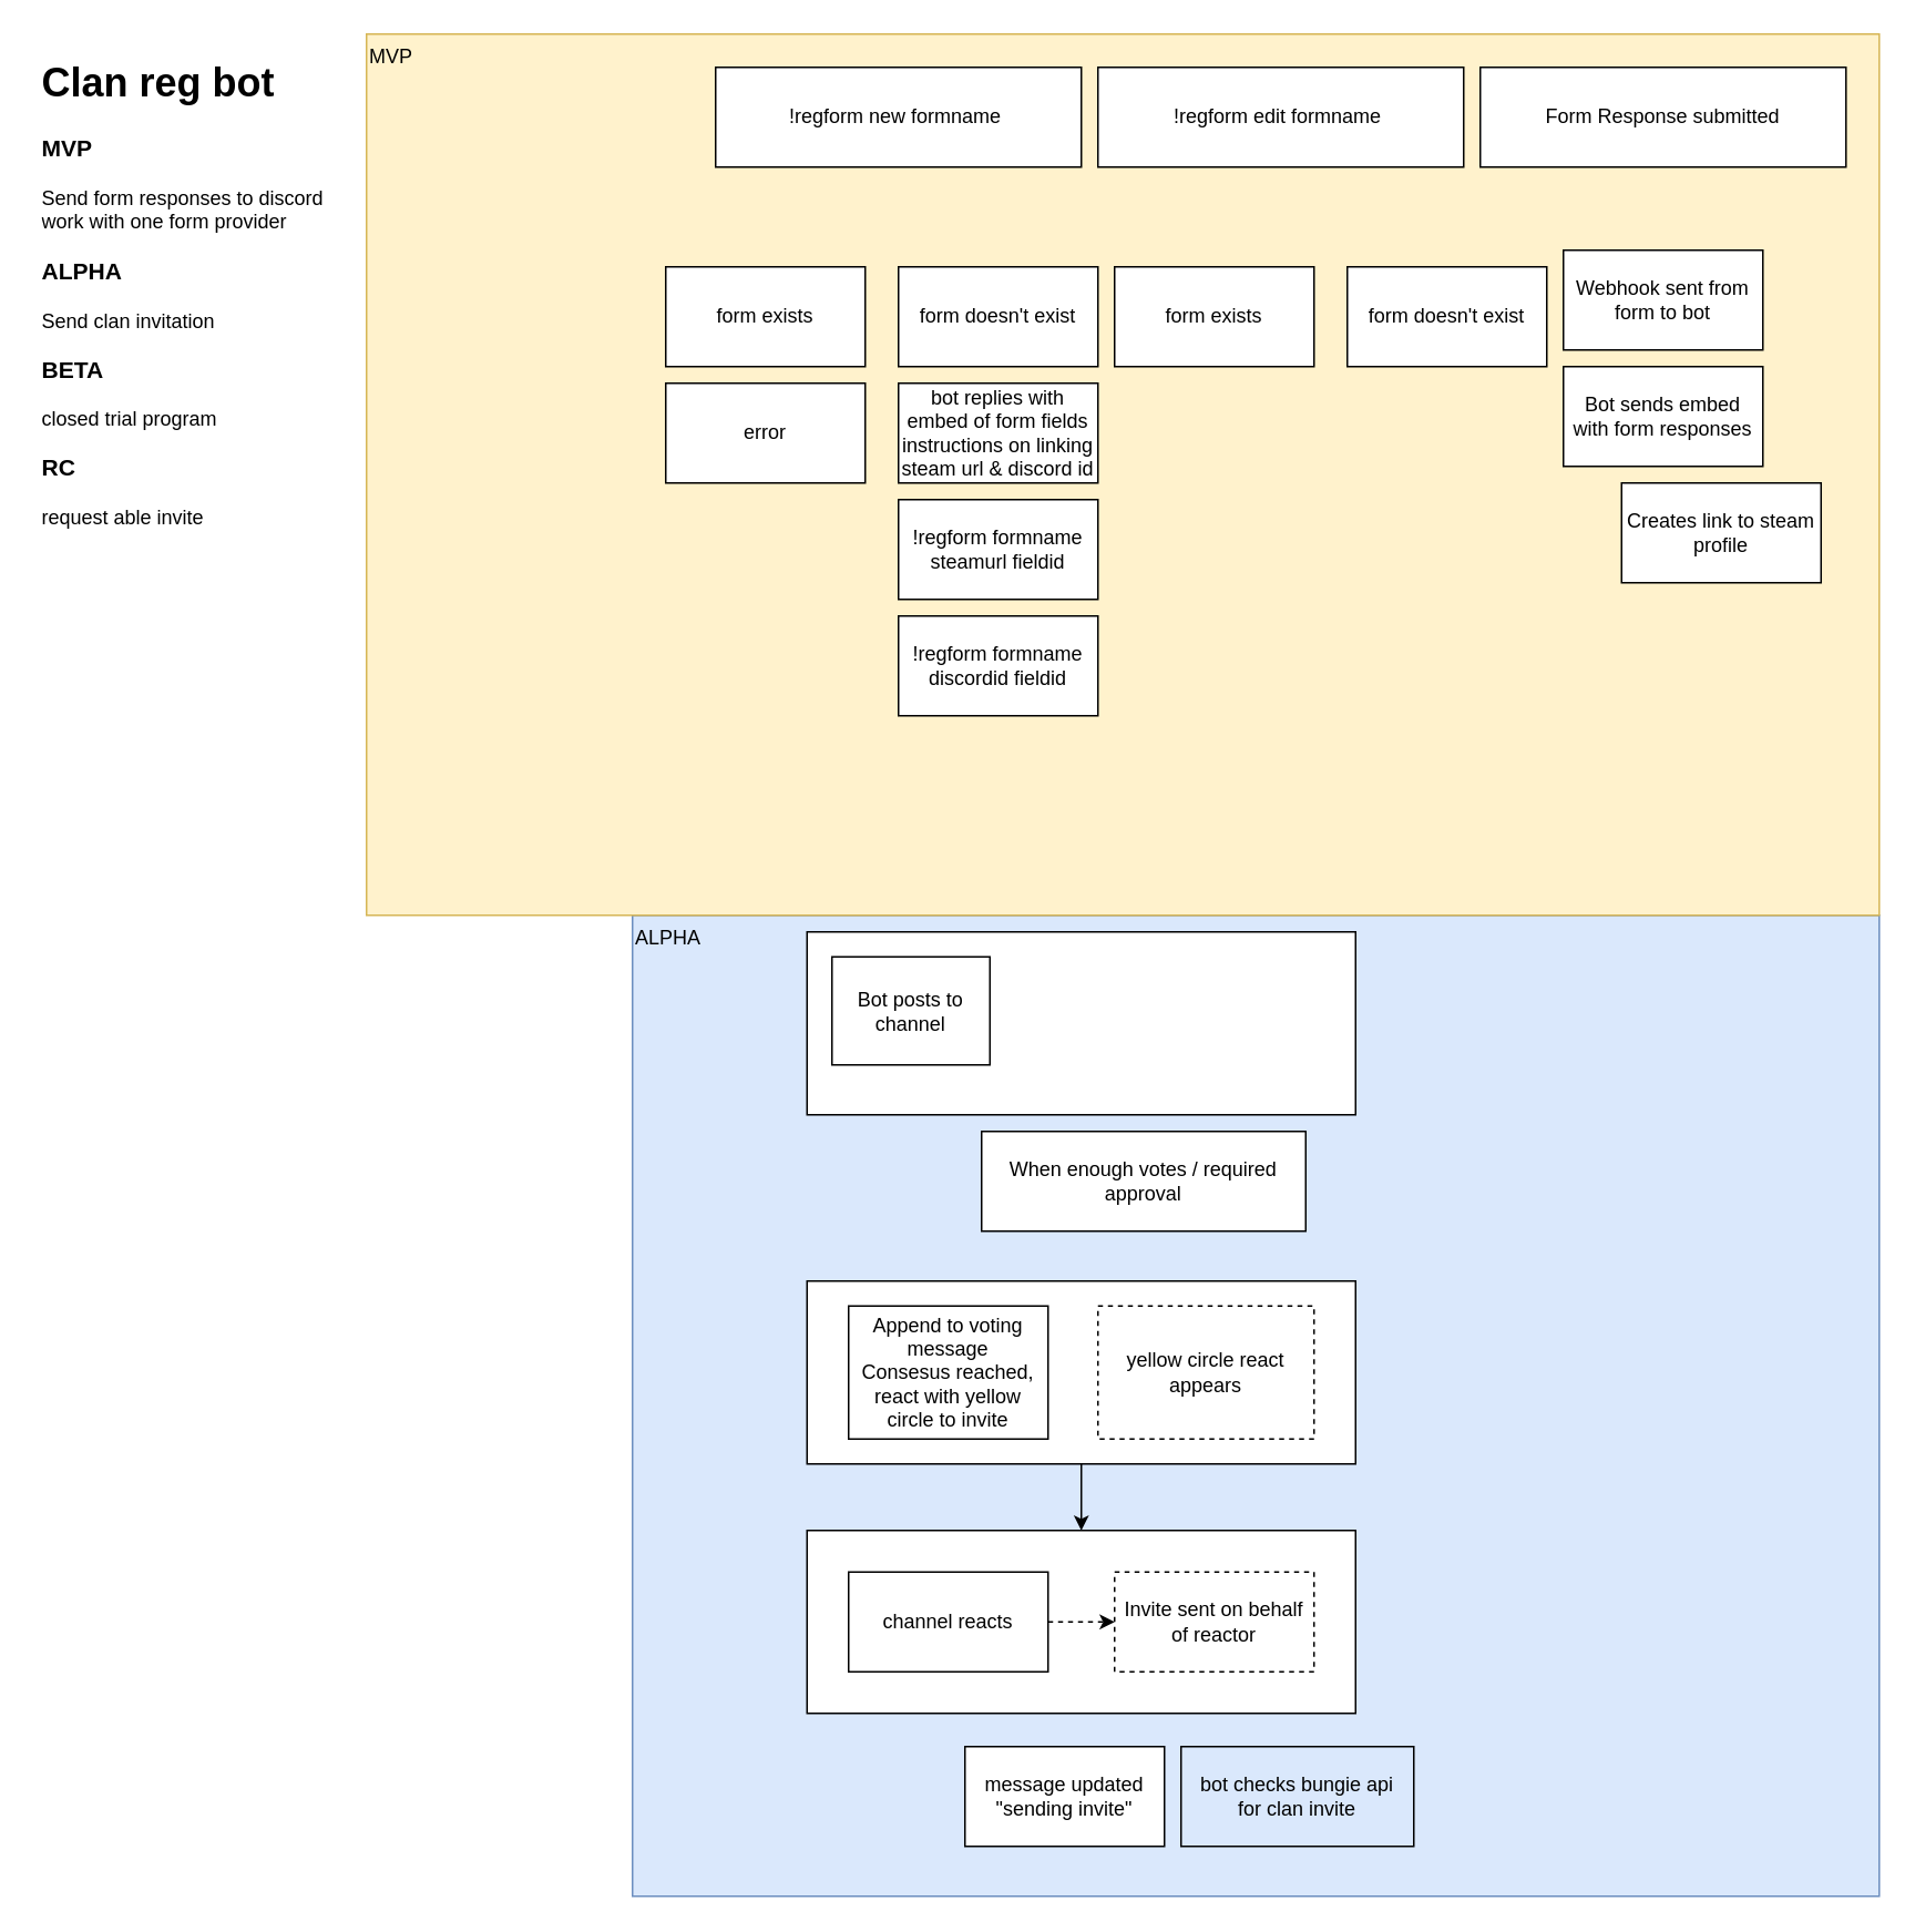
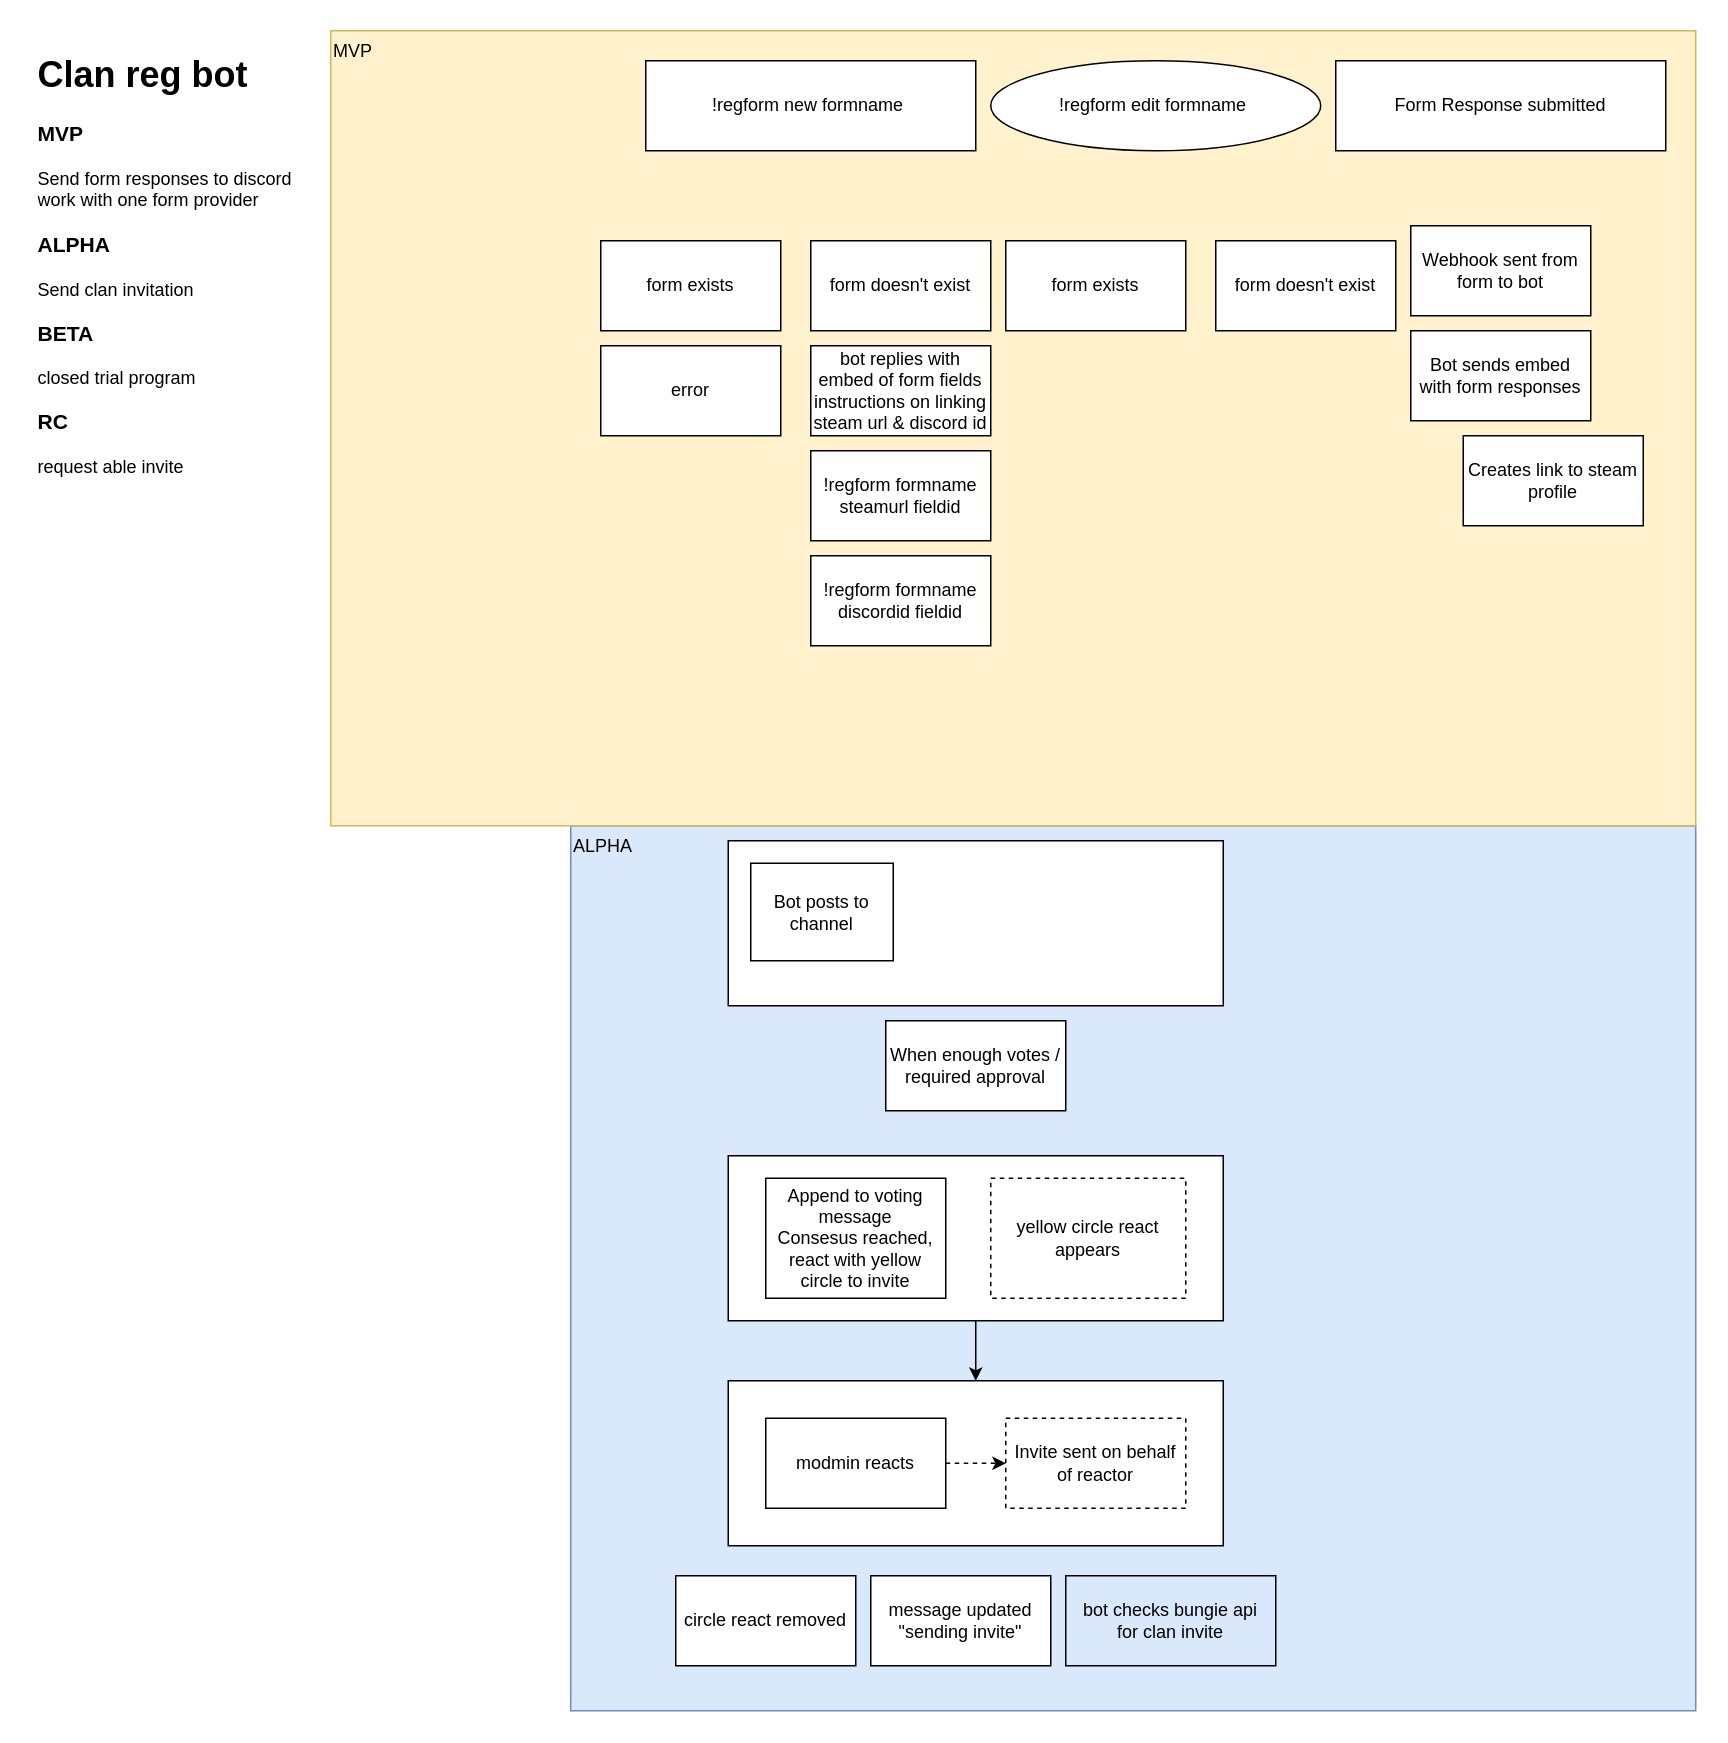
  <mxCell id="0" />
  <mxCell id="1" parent="0" />
  <mxCell id="2" value="ALPHA" style="rounded=0;whiteSpace=wrap;html=1;fillColor=#dae8fc;strokeColor=#6c8ebf;align=left;verticalAlign=top;" vertex="1" parent="1"><mxGeometry x="380" y="550" width="750" height="590" as="geometry" /></mxCell>
  <mxCell id="3" value="" style="rounded=0;whiteSpace=wrap;html=1;" vertex="1" parent="1"><mxGeometry x="485" y="920" width="330" height="110" as="geometry" /></mxCell>
  <mxCell id="4" style="edgeStyle=none;rounded=0;orthogonalLoop=1;jettySize=auto;html=1;exitX=0.5;exitY=1;exitDx=0;exitDy=0;" edge="1" parent="1" source="5" target="3"><mxGeometry relative="1" as="geometry" /></mxCell>
  <mxCell id="5" value="" style="rounded=0;whiteSpace=wrap;html=1;" vertex="1" parent="1"><mxGeometry x="485" y="770" width="330" height="110" as="geometry" /></mxCell>
  <mxCell id="6" value="&lt;h1&gt;Clan reg bot&lt;/h1&gt;&lt;h3&gt;MVP&lt;/h3&gt;&lt;div&gt;Send form responses to discord&lt;/div&gt;&lt;div&gt;work with one form provider&lt;/div&gt;&lt;h3&gt;ALPHA&lt;/h3&gt;&lt;div&gt;Send clan invitation&lt;/div&gt;&lt;div&gt;&lt;h3&gt;BETA&lt;/h3&gt;&lt;/div&gt;&lt;div&gt;closed trial program&lt;/div&gt;&lt;h3&gt;RC&lt;/h3&gt;&lt;div&gt;request able invite&lt;/div&gt;" style="text;html=1;strokeColor=none;fillColor=none;spacing=5;spacingTop=-20;whiteSpace=wrap;overflow=hidden;rounded=0;" vertex="1" parent="1"><mxGeometry x="20" y="30" width="190" height="370" as="geometry" /></mxCell>
- <mxCell id="7" value="When enough votes / required approval" style="rounded=0;whiteSpace=wrap;html=1;" vertex="1" parent="1"><mxGeometry x="590" y="680" width="195" height="60" as="geometry" /></mxCell>
+ <mxCell id="7" value="When enough votes / required approval" style="rounded=0;whiteSpace=wrap;html=1;" vertex="1" parent="1"><mxGeometry x="590" y="680" width="120" height="60" as="geometry" /></mxCell>
  <mxCell id="8" value="yellow circle react appears" style="rounded=0;whiteSpace=wrap;html=1;dashed=1;" vertex="1" parent="1"><mxGeometry x="660" y="785" width="130" height="80" as="geometry" /></mxCell>
  <mxCell id="9" value="Append to voting message&lt;br&gt;Consesus reached, react with yellow circle to invite" style="rounded=0;whiteSpace=wrap;html=1;" vertex="1" parent="1"><mxGeometry x="510" y="785" width="120" height="80" as="geometry" /></mxCell>
  <mxCell id="10" style="edgeStyle=none;rounded=0;orthogonalLoop=1;jettySize=auto;html=1;exitX=1;exitY=0.5;exitDx=0;exitDy=0;dashed=1;" edge="1" parent="1" source="11" target="12"><mxGeometry relative="1" as="geometry" /></mxCell>
- <mxCell id="11" value="channel reacts" style="rounded=0;whiteSpace=wrap;html=1;" vertex="1" parent="1"><mxGeometry x="510" y="945" width="120" height="60" as="geometry" /></mxCell>
+ <mxCell id="11" value="modmin reacts" style="rounded=0;whiteSpace=wrap;html=1;" vertex="1" parent="1"><mxGeometry x="510" y="945" width="120" height="60" as="geometry" /></mxCell>
  <mxCell id="12" value="Invite sent on behalf of reactor" style="rounded=0;whiteSpace=wrap;html=1;dashed=1;" vertex="1" parent="1"><mxGeometry x="670" y="945" width="120" height="60" as="geometry" /></mxCell>
  <mxCell id="13" value="&lt;span style=&quot;font-weight: normal&quot;&gt;bot checks bungie api&lt;br&gt;for clan invite&lt;br&gt;&lt;/span&gt;" style="rounded=0;whiteSpace=wrap;html=1;fontStyle=1;fillColor=#dae8fc;" vertex="1" parent="1"><mxGeometry x="710" y="1050" width="140" height="60" as="geometry" /></mxCell>
+ <mxCell id="14" value="circle react removed" style="rounded=0;whiteSpace=wrap;html=1;" vertex="1" parent="1"><mxGeometry x="450" y="1050" width="120" height="60" as="geometry" /></mxCell>
  <mxCell id="15" value="message updated&lt;br&gt;&quot;sending invite&quot;" style="rounded=0;whiteSpace=wrap;html=1;" vertex="1" parent="1"><mxGeometry x="580" y="1050" width="120" height="60" as="geometry" /></mxCell>
  <mxCell id="16" value="MVP" style="rounded=0;whiteSpace=wrap;html=1;fillColor=#fff2cc;strokeColor=#d6b656;align=left;verticalAlign=top;" vertex="1" parent="1"><mxGeometry x="220" y="20" width="910" height="530" as="geometry" /></mxCell>
  <mxCell id="17" value="Form Response submitted" style="rounded=0;whiteSpace=wrap;html=1;" vertex="1" parent="1"><mxGeometry x="890" y="40" width="220" height="60" as="geometry" /></mxCell>
  <mxCell id="18" value="Webhook sent from form to bot" style="rounded=0;whiteSpace=wrap;html=1;" vertex="1" parent="1"><mxGeometry x="940" y="150" width="120" height="60" as="geometry" /></mxCell>
  <mxCell id="19" value="!regform new formname&amp;nbsp;" style="rounded=0;whiteSpace=wrap;html=1;" vertex="1" parent="1"><mxGeometry x="430" y="40" width="220" height="60" as="geometry" /></mxCell>
  <mxCell id="20" value="!regform formname steamurl fieldid" style="rounded=0;whiteSpace=wrap;html=1;" vertex="1" parent="1"><mxGeometry x="540" y="300" width="120" height="60" as="geometry" /></mxCell>
  <mxCell id="21" value="" style="rounded=0;whiteSpace=wrap;html=1;" vertex="1" parent="1"><mxGeometry x="485" y="560" width="330" height="110" as="geometry" /></mxCell>
  <mxCell id="22" value="form exists" style="rounded=0;whiteSpace=wrap;html=1;" vertex="1" parent="1"><mxGeometry x="400" y="160" width="120" height="60" as="geometry" /></mxCell>
  <mxCell id="23" value="form doesn't exist" style="rounded=0;whiteSpace=wrap;html=1;" vertex="1" parent="1"><mxGeometry x="540" y="160" width="120" height="60" as="geometry" /></mxCell>
  <mxCell id="24" value="bot replies with embed of form fields&lt;br&gt;instructions on linking steam url &amp;amp; discord id" style="rounded=0;whiteSpace=wrap;html=1;" vertex="1" parent="1"><mxGeometry x="540" y="230" width="120" height="60" as="geometry" /></mxCell>
  <mxCell id="25" value="!regform formname discordid fieldid" style="rounded=0;whiteSpace=wrap;html=1;" vertex="1" parent="1"><mxGeometry x="540" y="370" width="120" height="60" as="geometry" /></mxCell>
  <mxCell id="26" value="Bot sends embed with form responses" style="rounded=0;whiteSpace=wrap;html=1;" vertex="1" parent="1"><mxGeometry x="940" y="220" width="120" height="60" as="geometry" /></mxCell>
  <mxCell id="27" value="Creates link to steam profile" style="rounded=0;whiteSpace=wrap;html=1;" vertex="1" parent="1"><mxGeometry x="975" y="290" width="120" height="60" as="geometry" /></mxCell>
  <mxCell id="28" value="Bot posts to channel" style="rounded=0;whiteSpace=wrap;html=1;" vertex="1" parent="1"><mxGeometry x="500" y="575" width="95" height="65" as="geometry" /></mxCell>
  <mxCell id="29" value="error" style="rounded=0;whiteSpace=wrap;html=1;" vertex="1" parent="1"><mxGeometry x="400" y="230" width="120" height="60" as="geometry" /></mxCell>
- <mxCell id="30" value="!regform edit formname&amp;nbsp;" style="rounded=0;whiteSpace=wrap;html=1;" vertex="1" parent="1"><mxGeometry x="660" y="40" width="220" height="60" as="geometry" /></mxCell>
+ <mxCell id="30" value="!regform edit formname&amp;nbsp;" style="ellipse;whiteSpace=wrap;html=1;" vertex="1" parent="1"><mxGeometry x="660" y="40" width="220" height="60" as="geometry" /></mxCell>
  <mxCell id="31" value="form exists" style="rounded=0;whiteSpace=wrap;html=1;" vertex="1" parent="1"><mxGeometry x="670" y="160" width="120" height="60" as="geometry" /></mxCell>
  <mxCell id="32" value="form doesn't exist" style="rounded=0;whiteSpace=wrap;html=1;" vertex="1" parent="1"><mxGeometry x="810" y="160" width="120" height="60" as="geometry" /></mxCell>
